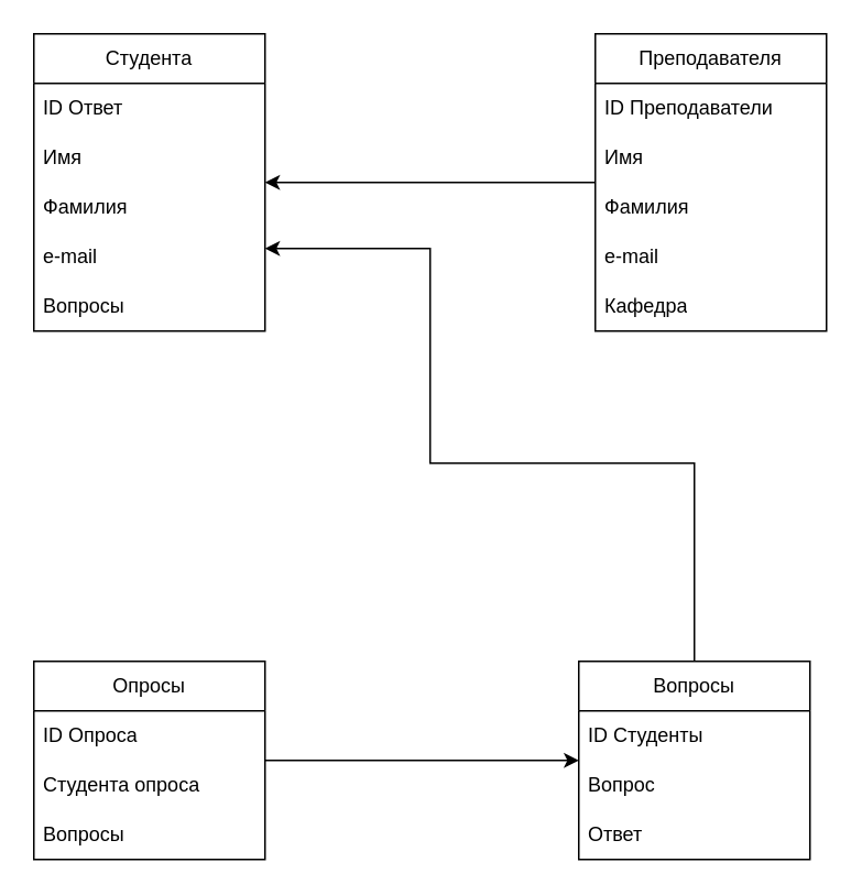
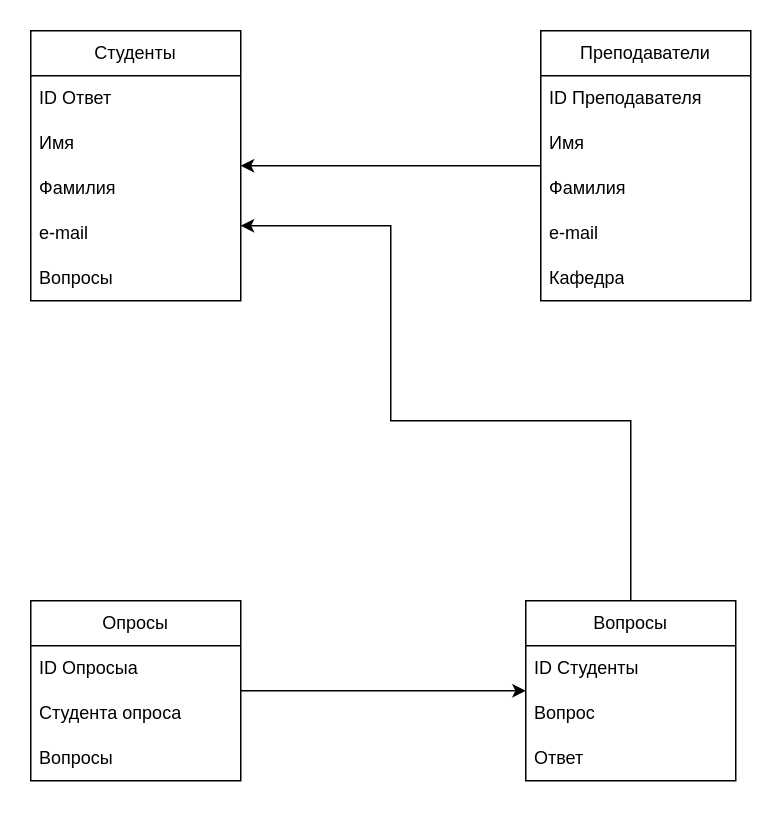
  <mxCell id="0" />
  <mxCell id="1" parent="0" />
- <mxCell id="2" value="Студента" style="swimlane;fontStyle=0;childLayout=stackLayout;horizontal=1;startSize=30;horizontalStack=0;resizeParent=1;resizeParentMax=0;resizeLast=0;collapsible=1;marginBottom=0;whiteSpace=wrap;html=1;" vertex="1" parent="1"><mxGeometry x="20" y="20" width="140" height="180" as="geometry" /></mxCell>
+ <mxCell id="2" value="Студенты" style="swimlane;fontStyle=0;childLayout=stackLayout;horizontal=1;startSize=30;horizontalStack=0;resizeParent=1;resizeParentMax=0;resizeLast=0;collapsible=1;marginBottom=0;whiteSpace=wrap;html=1;" vertex="1" parent="1"><mxGeometry x="20" y="20" width="140" height="180" as="geometry" /></mxCell>
  <mxCell id="3" value="ID Ответ" style="text;strokeColor=none;fillColor=none;align=left;verticalAlign=middle;spacingLeft=4;spacingRight=4;overflow=hidden;points=[[0,0.5],[1,0.5]];portConstraint=eastwest;rotatable=0;whiteSpace=wrap;html=1;" vertex="1" parent="2"><mxGeometry y="30" width="140" height="30" as="geometry" /></mxCell>
  <mxCell id="4" value="Имя" style="text;strokeColor=none;fillColor=none;align=left;verticalAlign=middle;spacingLeft=4;spacingRight=4;overflow=hidden;points=[[0,0.5],[1,0.5]];portConstraint=eastwest;rotatable=0;whiteSpace=wrap;html=1;" vertex="1" parent="2"><mxGeometry y="60" width="140" height="30" as="geometry" /></mxCell>
  <mxCell id="5" value="Фамилия" style="text;strokeColor=none;fillColor=none;align=left;verticalAlign=middle;spacingLeft=4;spacingRight=4;overflow=hidden;points=[[0,0.5],[1,0.5]];portConstraint=eastwest;rotatable=0;whiteSpace=wrap;html=1;" vertex="1" parent="2"><mxGeometry y="90" width="140" height="30" as="geometry" /></mxCell>
  <mxCell id="6" value="e-mail" style="text;strokeColor=none;fillColor=none;align=left;verticalAlign=middle;spacingLeft=4;spacingRight=4;overflow=hidden;points=[[0,0.5],[1,0.5]];portConstraint=eastwest;rotatable=0;whiteSpace=wrap;html=1;" vertex="1" parent="2"><mxGeometry y="120" width="140" height="30" as="geometry" /></mxCell>
  <mxCell id="7" value="Вопросы" style="text;strokeColor=none;fillColor=none;align=left;verticalAlign=middle;spacingLeft=4;spacingRight=4;overflow=hidden;points=[[0,0.5],[1,0.5]];portConstraint=eastwest;rotatable=0;whiteSpace=wrap;html=1;" vertex="1" parent="2"><mxGeometry y="150" width="140" height="30" as="geometry" /></mxCell>
- <mxCell id="8" value="Преподавателя" style="swimlane;fontStyle=0;childLayout=stackLayout;horizontal=1;startSize=30;horizontalStack=0;resizeParent=1;resizeParentMax=0;resizeLast=0;collapsible=1;marginBottom=0;whiteSpace=wrap;html=1;" vertex="1" parent="1"><mxGeometry x="360" y="20" width="140" height="180" as="geometry" /></mxCell>
- <mxCell id="9" value="ID Преподаватели" style="text;strokeColor=none;fillColor=none;align=left;verticalAlign=middle;spacingLeft=4;spacingRight=4;overflow=hidden;points=[[0,0.5],[1,0.5]];portConstraint=eastwest;rotatable=0;whiteSpace=wrap;html=1;" vertex="1" parent="8"><mxGeometry y="30" width="140" height="30" as="geometry" /></mxCell>
+ <mxCell id="8" value="Преподаватели" style="swimlane;fontStyle=0;childLayout=stackLayout;horizontal=1;startSize=30;horizontalStack=0;resizeParent=1;resizeParentMax=0;resizeLast=0;collapsible=1;marginBottom=0;whiteSpace=wrap;html=1;" vertex="1" parent="1"><mxGeometry x="360" y="20" width="140" height="180" as="geometry" /></mxCell>
+ <mxCell id="9" value="ID Преподавателя" style="text;strokeColor=none;fillColor=none;align=left;verticalAlign=middle;spacingLeft=4;spacingRight=4;overflow=hidden;points=[[0,0.5],[1,0.5]];portConstraint=eastwest;rotatable=0;whiteSpace=wrap;html=1;" vertex="1" parent="8"><mxGeometry y="30" width="140" height="30" as="geometry" /></mxCell>
  <mxCell id="10" value="Имя" style="text;strokeColor=none;fillColor=none;align=left;verticalAlign=middle;spacingLeft=4;spacingRight=4;overflow=hidden;points=[[0,0.5],[1,0.5]];portConstraint=eastwest;rotatable=0;whiteSpace=wrap;html=1;" vertex="1" parent="8"><mxGeometry y="60" width="140" height="30" as="geometry" /></mxCell>
  <mxCell id="11" value="Фамилия" style="text;strokeColor=none;fillColor=none;align=left;verticalAlign=middle;spacingLeft=4;spacingRight=4;overflow=hidden;points=[[0,0.5],[1,0.5]];portConstraint=eastwest;rotatable=0;whiteSpace=wrap;html=1;" vertex="1" parent="8"><mxGeometry y="90" width="140" height="30" as="geometry" /></mxCell>
  <mxCell id="12" value="e-mail" style="text;strokeColor=none;fillColor=none;align=left;verticalAlign=middle;spacingLeft=4;spacingRight=4;overflow=hidden;points=[[0,0.5],[1,0.5]];portConstraint=eastwest;rotatable=0;whiteSpace=wrap;html=1;" vertex="1" parent="8"><mxGeometry y="120" width="140" height="30" as="geometry" /></mxCell>
  <mxCell id="13" value="Кафедра" style="text;strokeColor=none;fillColor=none;align=left;verticalAlign=middle;spacingLeft=4;spacingRight=4;overflow=hidden;points=[[0,0.5],[1,0.5]];portConstraint=eastwest;rotatable=0;whiteSpace=wrap;html=1;" vertex="1" parent="8"><mxGeometry y="150" width="140" height="30" as="geometry" /></mxCell>
  <mxCell id="14" value="Опросы" style="swimlane;fontStyle=0;childLayout=stackLayout;horizontal=1;startSize=30;horizontalStack=0;resizeParent=1;resizeParentMax=0;resizeLast=0;collapsible=1;marginBottom=0;whiteSpace=wrap;html=1;" vertex="1" parent="1"><mxGeometry x="20" y="400" width="140" height="120" as="geometry" /></mxCell>
- <mxCell id="15" value="ID Опрос&lt;span style=&quot;background-color: initial;&quot;&gt;а&lt;/span&gt;" style="text;strokeColor=none;fillColor=none;align=left;verticalAlign=middle;spacingLeft=4;spacingRight=4;overflow=hidden;points=[[0,0.5],[1,0.5]];portConstraint=eastwest;rotatable=0;whiteSpace=wrap;html=1;" vertex="1" parent="14"><mxGeometry y="30" width="140" height="30" as="geometry" /></mxCell>
+ <mxCell id="15" value="ID Опросы&lt;span style=&quot;background-color: initial;&quot;&gt;а&lt;/span&gt;" style="text;strokeColor=none;fillColor=none;align=left;verticalAlign=middle;spacingLeft=4;spacingRight=4;overflow=hidden;points=[[0,0.5],[1,0.5]];portConstraint=eastwest;rotatable=0;whiteSpace=wrap;html=1;" vertex="1" parent="14"><mxGeometry y="30" width="140" height="30" as="geometry" /></mxCell>
  <mxCell id="16" value="Студента опроса" style="text;strokeColor=none;fillColor=none;align=left;verticalAlign=middle;spacingLeft=4;spacingRight=4;overflow=hidden;points=[[0,0.5],[1,0.5]];portConstraint=eastwest;rotatable=0;whiteSpace=wrap;html=1;" vertex="1" parent="14"><mxGeometry y="60" width="140" height="30" as="geometry" /></mxCell>
  <mxCell id="17" value="Вопросы" style="text;strokeColor=none;fillColor=none;align=left;verticalAlign=middle;spacingLeft=4;spacingRight=4;overflow=hidden;points=[[0,0.5],[1,0.5]];portConstraint=eastwest;rotatable=0;whiteSpace=wrap;html=1;" vertex="1" parent="14"><mxGeometry y="90" width="140" height="30" as="geometry" /></mxCell>
  <mxCell id="18" style="edgeStyle=orthogonalEdgeStyle;rounded=0;orthogonalLoop=1;jettySize=auto;html=1;" edge="1" parent="1" source="19" target="2"><mxGeometry relative="1" as="geometry"><Array as="points"><mxPoint x="420" y="280" /><mxPoint x="260" y="280" /><mxPoint x="260" y="150" /></Array></mxGeometry></mxCell>
  <mxCell id="19" value="Вопросы" style="swimlane;fontStyle=0;childLayout=stackLayout;horizontal=1;startSize=30;horizontalStack=0;resizeParent=1;resizeParentMax=0;resizeLast=0;collapsible=1;marginBottom=0;whiteSpace=wrap;html=1;" vertex="1" parent="1"><mxGeometry x="350" y="400" width="140" height="120" as="geometry" /></mxCell>
  <mxCell id="20" value="ID Студенты" style="text;strokeColor=none;fillColor=none;align=left;verticalAlign=middle;spacingLeft=4;spacingRight=4;overflow=hidden;points=[[0,0.5],[1,0.5]];portConstraint=eastwest;rotatable=0;whiteSpace=wrap;html=1;" vertex="1" parent="19"><mxGeometry y="30" width="140" height="30" as="geometry" /></mxCell>
  <mxCell id="21" value="Вопрос" style="text;strokeColor=none;fillColor=none;align=left;verticalAlign=middle;spacingLeft=4;spacingRight=4;overflow=hidden;points=[[0,0.5],[1,0.5]];portConstraint=eastwest;rotatable=0;whiteSpace=wrap;html=1;" vertex="1" parent="19"><mxGeometry y="60" width="140" height="30" as="geometry" /></mxCell>
  <mxCell id="22" value="Ответ" style="text;strokeColor=none;fillColor=none;align=left;verticalAlign=middle;spacingLeft=4;spacingRight=4;overflow=hidden;points=[[0,0.5],[1,0.5]];portConstraint=eastwest;rotatable=0;whiteSpace=wrap;html=1;" vertex="1" parent="19"><mxGeometry y="90" width="140" height="30" as="geometry" /></mxCell>
  <mxCell id="23" style="edgeStyle=orthogonalEdgeStyle;rounded=0;orthogonalLoop=1;jettySize=auto;html=1;" edge="1" parent="1" source="14" target="19"><mxGeometry relative="1" as="geometry" /></mxCell>
  <mxCell id="24" style="edgeStyle=orthogonalEdgeStyle;rounded=0;orthogonalLoop=1;jettySize=auto;html=1;" edge="1" parent="1" source="11" target="2"><mxGeometry relative="1" as="geometry"><Array as="points"><mxPoint x="310" y="110" /><mxPoint x="310" y="110" /></Array></mxGeometry></mxCell>
